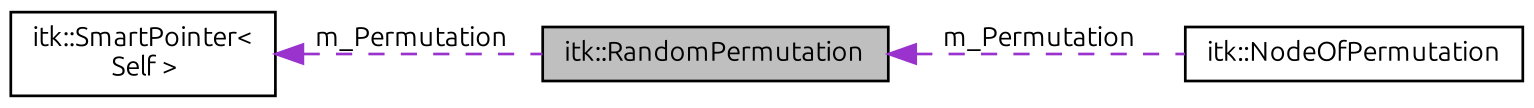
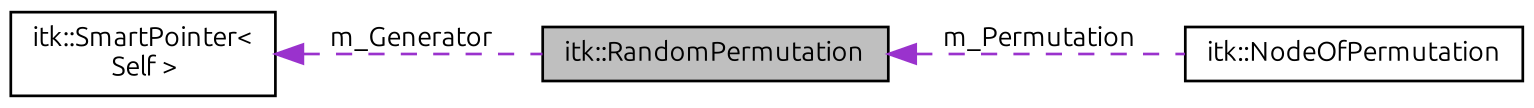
  digraph {
    fontname=Ubuntu
    rankdir=LR
    node [color=black fillcolor=white fontname=Ubuntu fontsize=10 shape=record style=filled]
    edge [color=darkorchid3 dir=back fontname=Ubuntu fontsize=10 labelfontname=Helvetica labelfontsize=10 style=dashed]
    n1 [fillcolor=grey75 fontcolor=black height=0.2 label="itk::RandomPermutation" width=0.4]
    n2 [height=0.2 label="itk::NodeOfPermutation" width=0.4]
    n3 [height=0.2 label="itk::SmartPointer\<\l Self \>" width=0.4]
    n1 -> n2 [label=" m_Permutation"]
-   n3 -> n1 [label=" m_Permutation"]
+   n3 -> n1 [label=" m_Generator"]
  }
